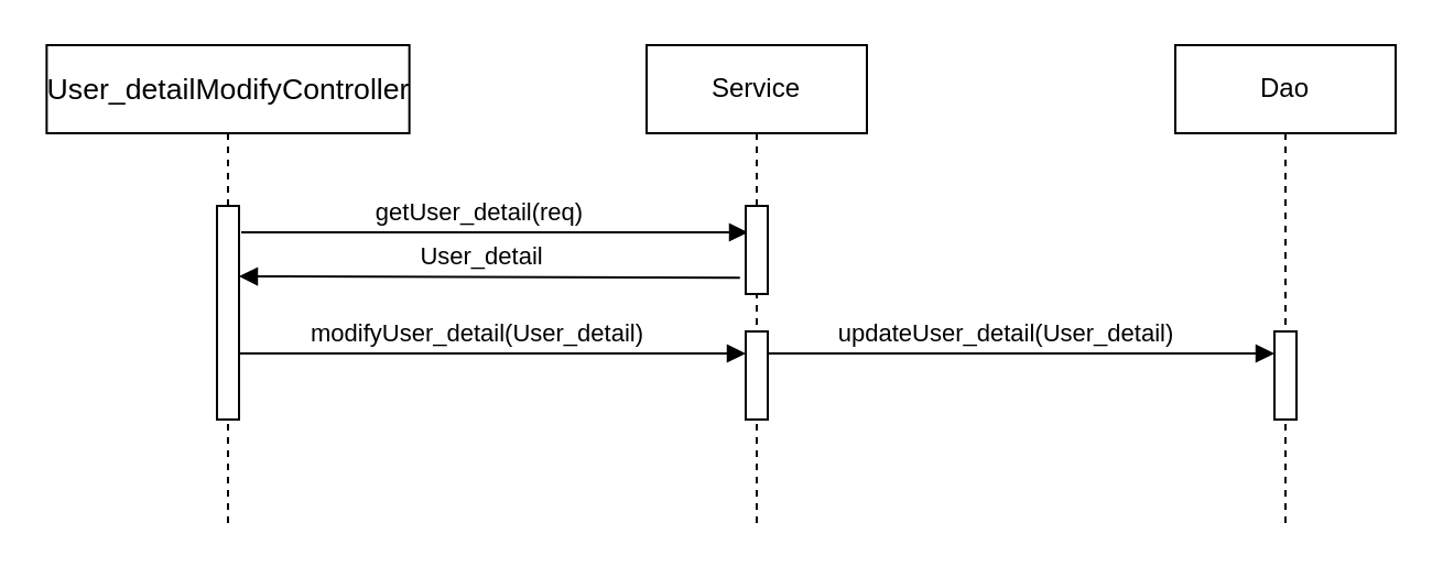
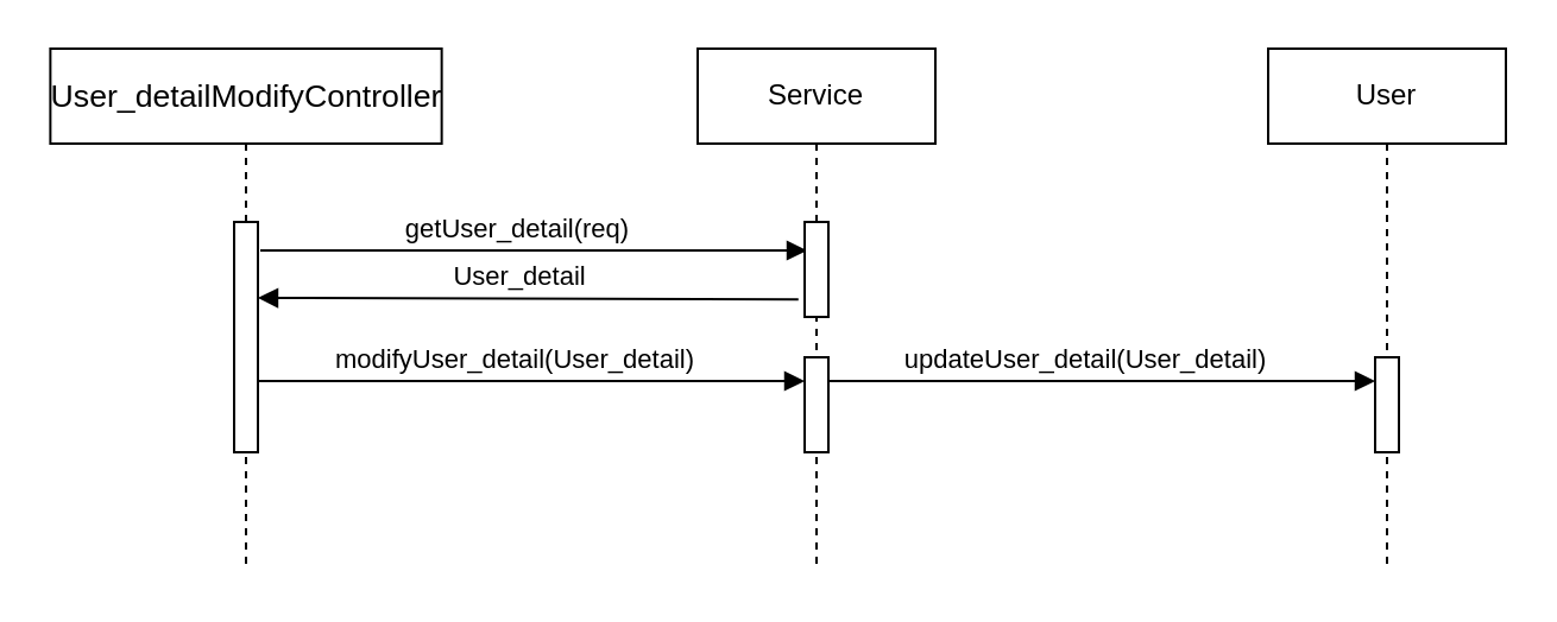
  <mxCell id="0" />
  <mxCell id="1" parent="0" />
- <mxCell id="2" value="Dao" style="shape=umlLifeline;perimeter=lifelinePerimeter;whiteSpace=wrap;html=1;container=1;collapsible=0;recursiveResize=0;outlineConnect=0;" vertex="1" parent="1"><mxGeometry x="533" y="20" width="100" height="220" as="geometry" /></mxCell>
+ <mxCell id="2" value="User" style="shape=umlLifeline;perimeter=lifelinePerimeter;whiteSpace=wrap;html=1;container=1;collapsible=0;recursiveResize=0;outlineConnect=0;" vertex="1" parent="1"><mxGeometry x="533" y="20" width="100" height="220" as="geometry" /></mxCell>
  <mxCell id="3" value="" style="html=1;points=[];perimeter=orthogonalPerimeter;" vertex="1" parent="2"><mxGeometry x="45" y="130" width="10" height="40" as="geometry" /></mxCell>
  <mxCell id="4" value="Service" style="shape=umlLifeline;perimeter=lifelinePerimeter;whiteSpace=wrap;html=1;container=1;collapsible=0;recursiveResize=0;outlineConnect=0;" vertex="1" parent="1"><mxGeometry x="293" y="20" width="100" height="220" as="geometry" /></mxCell>
  <mxCell id="5" value="" style="html=1;points=[];perimeter=orthogonalPerimeter;" vertex="1" parent="4"><mxGeometry x="45" y="130" width="10" height="40" as="geometry" /></mxCell>
  <mxCell id="6" value="&lt;span style=&quot;font-size: 10pt ; font-family: &amp;#34;arial&amp;#34;&quot;&gt;User_detailModifyController&lt;/span&gt;" style="shape=umlLifeline;perimeter=lifelinePerimeter;whiteSpace=wrap;html=1;container=1;collapsible=0;recursiveResize=0;outlineConnect=0;" vertex="1" parent="1"><mxGeometry x="20.69" y="20" width="164.63" height="220" as="geometry" /></mxCell>
  <mxCell id="7" value="" style="html=1;points=[];perimeter=orthogonalPerimeter;" vertex="1" parent="1"><mxGeometry x="98" y="93" width="10" height="97" as="geometry" /></mxCell>
  <mxCell id="8" value="getUser_detail(req)" style="html=1;verticalAlign=bottom;endArrow=block;" edge="1" parent="1"><mxGeometry x="-0.058" width="80" relative="1" as="geometry"><mxPoint x="109" y="105" as="sourcePoint" /><mxPoint x="339" y="105" as="targetPoint" /><mxPoint as="offset" /></mxGeometry></mxCell>
  <mxCell id="9" value="" style="html=1;points=[];perimeter=orthogonalPerimeter;" vertex="1" parent="1"><mxGeometry x="338" y="93" width="10" height="40" as="geometry" /></mxCell>
  <mxCell id="10" value="updateUser_detail(User_detail)" style="html=1;verticalAlign=bottom;endArrow=block;" edge="1" parent="1"><mxGeometry x="-0.058" width="80" relative="1" as="geometry"><mxPoint x="348" y="160" as="sourcePoint" /><mxPoint x="578" y="160" as="targetPoint" /><mxPoint as="offset" /></mxGeometry></mxCell>
  <mxCell id="11" value="User_detail" style="html=1;verticalAlign=bottom;endArrow=block;exitX=-0.162;exitY=0.94;exitDx=0;exitDy=0;exitPerimeter=0;" edge="1" parent="1"><mxGeometry x="0.033" width="80" relative="1" as="geometry"><mxPoint x="335.38" y="125.6" as="sourcePoint" /><mxPoint x="108" y="125" as="targetPoint" /><mxPoint as="offset" /></mxGeometry></mxCell>
  <mxCell id="12" value="modifyUser_detail(User_detail)" style="html=1;verticalAlign=bottom;endArrow=block;" edge="1" parent="1"><mxGeometry x="-0.058" width="80" relative="1" as="geometry"><mxPoint x="108" y="160" as="sourcePoint" /><mxPoint x="338" y="160" as="targetPoint" /><mxPoint as="offset" /></mxGeometry></mxCell>
